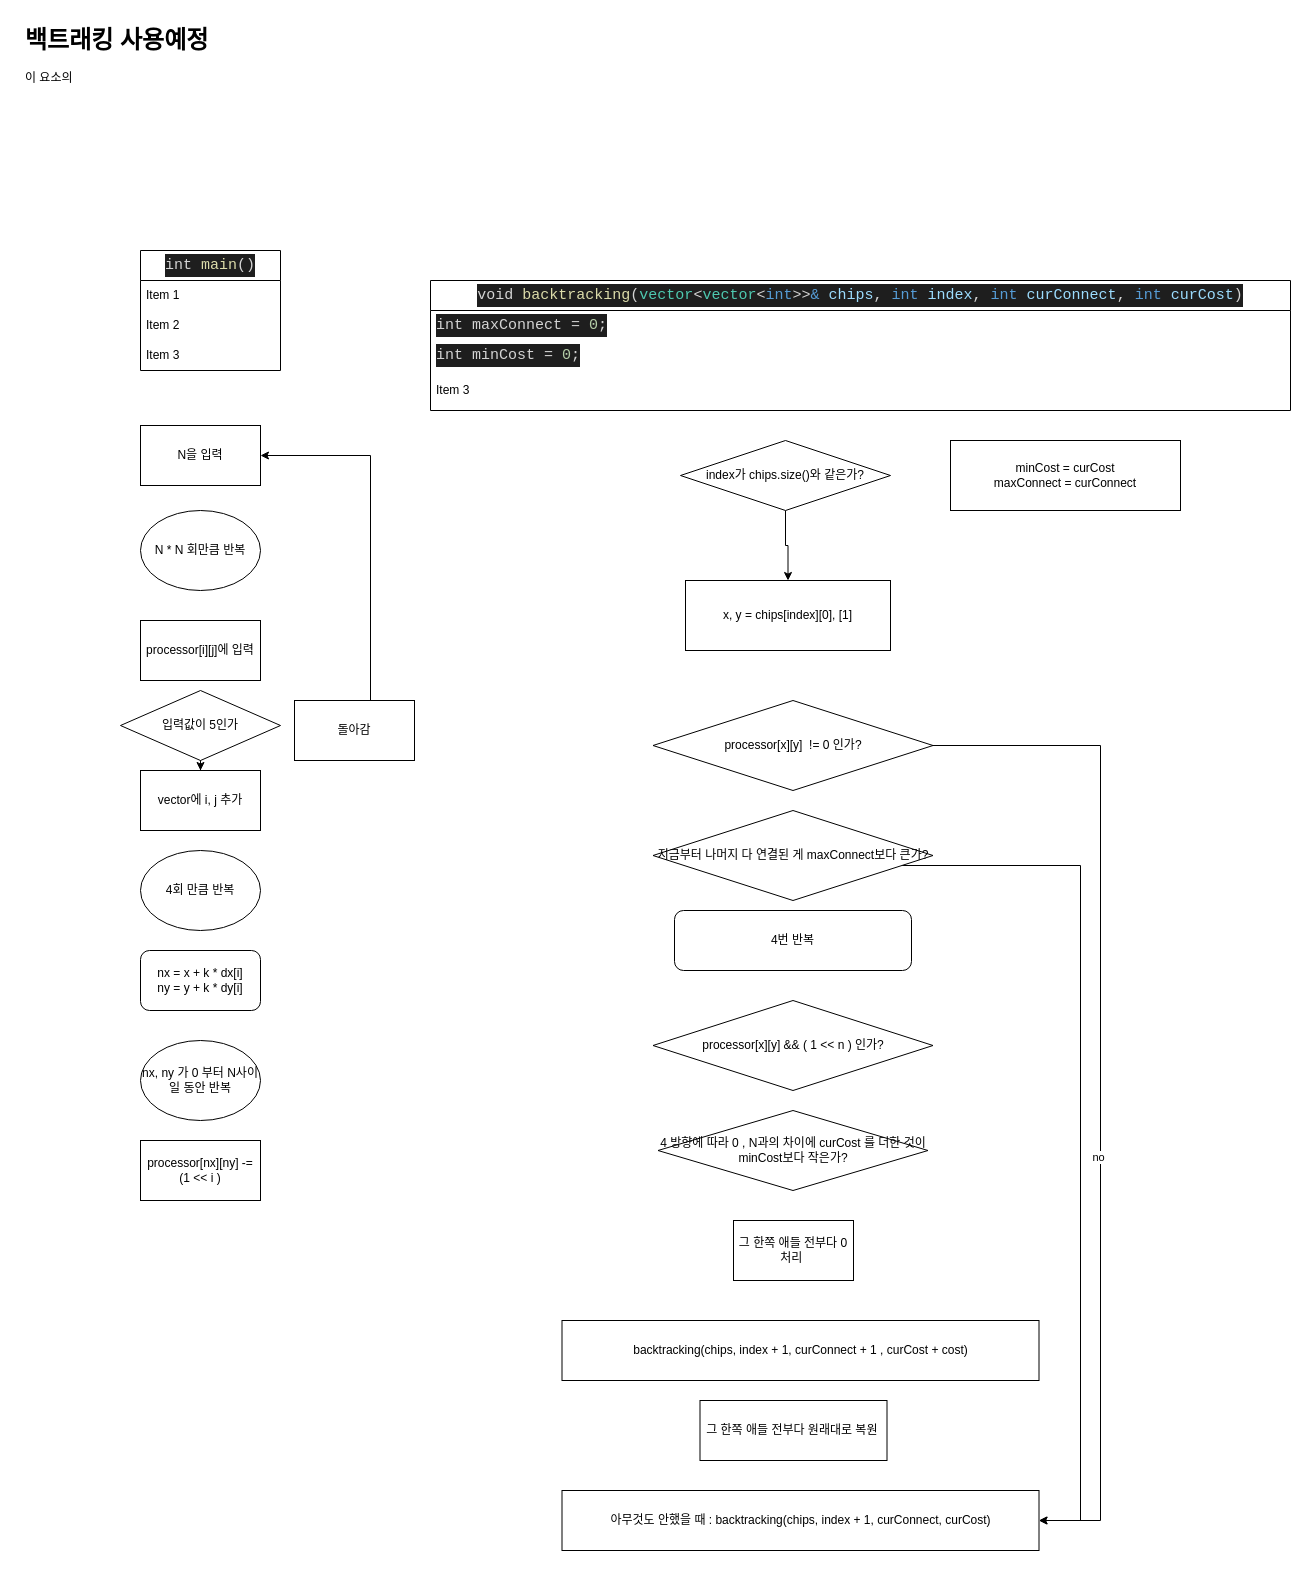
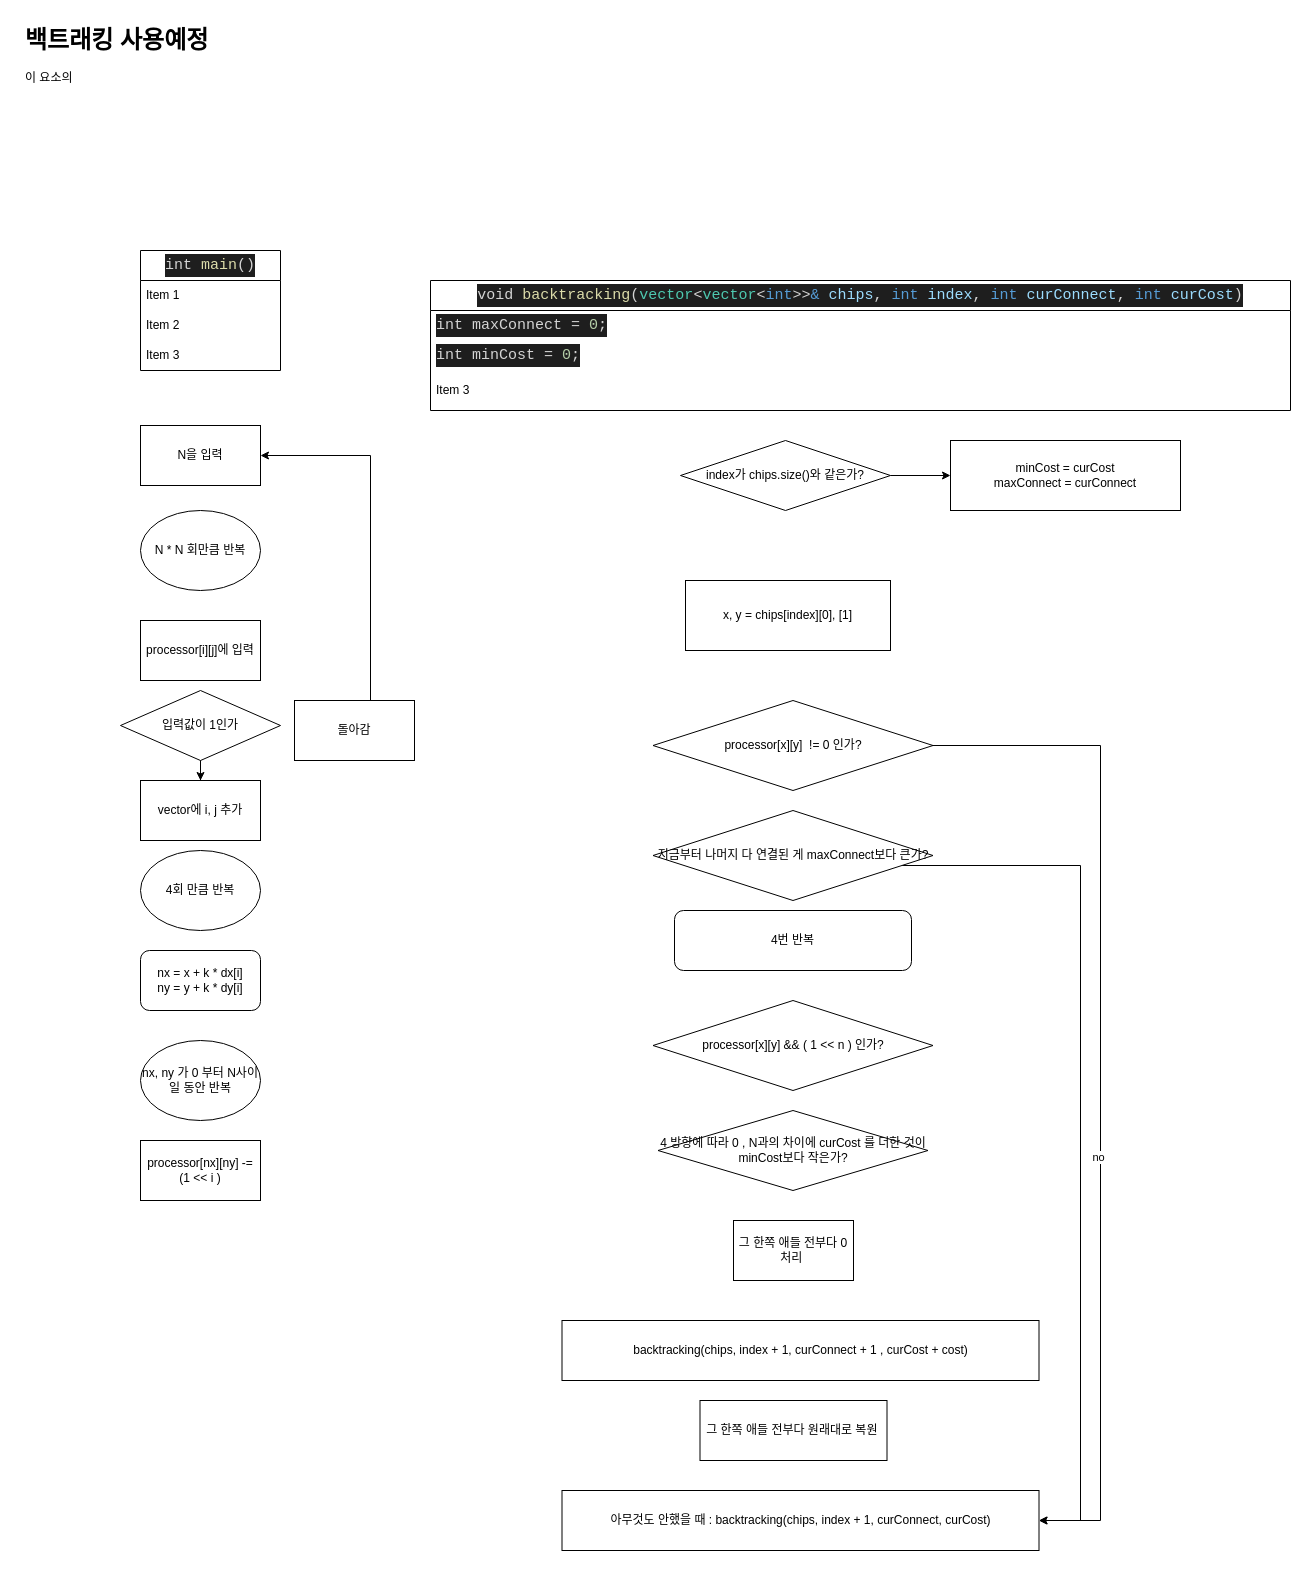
  <mxCell id="0" />
  <mxCell id="1" parent="0" />
  <mxCell id="2" value="&lt;h1&gt;백트래킹 사용예정&lt;/h1&gt;&lt;p&gt;이 요소의&amp;nbsp;&lt;/p&gt;" style="text;html=1;strokeColor=none;fillColor=none;spacing=5;spacingTop=-20;whiteSpace=wrap;overflow=hidden;rounded=0;" vertex="1" parent="1"><mxGeometry x="20" y="20" width="440" height="130" as="geometry" /></mxCell>
  <mxCell id="3" value="&lt;div style=&quot;color: rgb(212, 212, 212); background-color: rgb(30, 30, 30); font-family: Menlo, Monaco, &amp;quot;Courier New&amp;quot;, monospace; font-size: 15px; line-height: 23px;&quot;&gt;int &lt;span style=&quot;color: #dcdcaa;&quot;&gt;main&lt;/span&gt;()&lt;/div&gt;" style="swimlane;fontStyle=0;childLayout=stackLayout;horizontal=1;startSize=30;horizontalStack=0;resizeParent=1;resizeParentMax=0;resizeLast=0;collapsible=1;marginBottom=0;whiteSpace=wrap;html=1;" vertex="1" parent="1"><mxGeometry x="140" y="250" width="140" height="120" as="geometry" /></mxCell>
  <mxCell id="4" value="Item 1" style="text;strokeColor=none;fillColor=none;align=left;verticalAlign=middle;spacingLeft=4;spacingRight=4;overflow=hidden;points=[[0,0.5],[1,0.5]];portConstraint=eastwest;rotatable=0;whiteSpace=wrap;html=1;" vertex="1" parent="3"><mxGeometry y="30" width="140" height="30" as="geometry" /></mxCell>
  <mxCell id="5" value="Item 2" style="text;strokeColor=none;fillColor=none;align=left;verticalAlign=middle;spacingLeft=4;spacingRight=4;overflow=hidden;points=[[0,0.5],[1,0.5]];portConstraint=eastwest;rotatable=0;whiteSpace=wrap;html=1;" vertex="1" parent="3"><mxGeometry y="60" width="140" height="30" as="geometry" /></mxCell>
  <mxCell id="6" value="Item 3" style="text;strokeColor=none;fillColor=none;align=left;verticalAlign=middle;spacingLeft=4;spacingRight=4;overflow=hidden;points=[[0,0.5],[1,0.5]];portConstraint=eastwest;rotatable=0;whiteSpace=wrap;html=1;" vertex="1" parent="3"><mxGeometry y="90" width="140" height="30" as="geometry" /></mxCell>
  <mxCell id="7" value="N을 입력" style="rounded=0;whiteSpace=wrap;html=1;" vertex="1" parent="1"><mxGeometry x="140" y="425" width="120" height="60" as="geometry" /></mxCell>
  <mxCell id="8" value="N * N 회만큼 반복" style="ellipse;whiteSpace=wrap;html=1;" vertex="1" parent="1"><mxGeometry x="140" y="510" width="120" height="80" as="geometry" /></mxCell>
  <mxCell id="9" value="processor[i][j]에 입력" style="rounded=0;whiteSpace=wrap;html=1;" vertex="1" parent="1"><mxGeometry x="140" y="620" width="120" height="60" as="geometry" /></mxCell>
  <mxCell id="10" value="" style="edgeStyle=orthogonalEdgeStyle;rounded=0;orthogonalLoop=1;jettySize=auto;html=1;" edge="1" parent="1" source="11" target="12"><mxGeometry relative="1" as="geometry" /></mxCell>
- <mxCell id="11" value="입력값이 5인가" style="rhombus;whiteSpace=wrap;html=1;" vertex="1" parent="1"><mxGeometry x="120" y="690" width="160" height="70" as="geometry" /></mxCell>
- <mxCell id="12" value="vector에 i, j 추가" style="whiteSpace=wrap;html=1;" vertex="1" parent="1"><mxGeometry x="140" y="770" width="120" height="60" as="geometry" /></mxCell>
+ <mxCell id="11" value="입력값이 1인가" style="rhombus;whiteSpace=wrap;html=1;" vertex="1" parent="1"><mxGeometry x="120" y="690" width="160" height="70" as="geometry" /></mxCell>
+ <mxCell id="12" value="vector에 i, j 추가" style="whiteSpace=wrap;html=1;" vertex="1" parent="1"><mxGeometry x="140" y="780" width="120" height="60" as="geometry" /></mxCell>
  <mxCell id="13" value="4회 만큼 반복" style="ellipse;whiteSpace=wrap;html=1;" vertex="1" parent="1"><mxGeometry x="140" y="850" width="120" height="80" as="geometry" /></mxCell>
  <mxCell id="14" style="edgeStyle=orthogonalEdgeStyle;rounded=0;orthogonalLoop=1;jettySize=auto;html=1;entryX=1;entryY=0.5;entryDx=0;entryDy=0;" edge="1" parent="1" source="15" target="7"><mxGeometry relative="1" as="geometry"><Array as="points"><mxPoint x="370" y="455" /></Array></mxGeometry></mxCell>
  <mxCell id="15" value="돌아감" style="whiteSpace=wrap;html=1;" vertex="1" parent="1"><mxGeometry x="294" y="700" width="120" height="60" as="geometry" /></mxCell>
  <mxCell id="16" value="nx = x + k * dx[i]&lt;br&gt;ny = y + k * dy[i]" style="whiteSpace=wrap;html=1;rounded=1;" vertex="1" parent="1"><mxGeometry x="140" y="950" width="120" height="60" as="geometry" /></mxCell>
  <mxCell id="17" value="nx, ny 가 0 부터 N사이일 동안 반복" style="ellipse;whiteSpace=wrap;html=1;" vertex="1" parent="1"><mxGeometry x="140" y="1040" width="120" height="80" as="geometry" /></mxCell>
  <mxCell id="18" value="processor[nx][ny] -= (1 &amp;lt;&amp;lt; i )" style="whiteSpace=wrap;html=1;" vertex="1" parent="1"><mxGeometry x="140" y="1140" width="120" height="60" as="geometry" /></mxCell>
  <mxCell id="19" value="&lt;div style=&quot;color: rgb(212, 212, 212); background-color: rgb(30, 30, 30); font-family: Menlo, Monaco, &amp;quot;Courier New&amp;quot;, monospace; font-size: 15px; line-height: 23px;&quot;&gt;&lt;div style=&quot;line-height: 23px;&quot;&gt;&lt;div style=&quot;line-height: 23px;&quot;&gt;void&amp;nbsp;&lt;span style=&quot;color: #dcdcaa;&quot;&gt;backtracking&lt;/span&gt;(&lt;span style=&quot;color: #4ec9b0;&quot;&gt;vector&lt;/span&gt;&amp;lt;&lt;span style=&quot;color: #4ec9b0;&quot;&gt;vector&lt;/span&gt;&amp;lt;&lt;span style=&quot;color: #569cd6;&quot;&gt;int&lt;/span&gt;&amp;gt;&amp;gt;&lt;span style=&quot;color: #569cd6;&quot;&gt;&amp;amp;&lt;/span&gt; &lt;span style=&quot;color: #9cdcfe;&quot;&gt;chips&lt;/span&gt;, &lt;span style=&quot;color: #569cd6;&quot;&gt;int&lt;/span&gt; &lt;span style=&quot;color: #9cdcfe;&quot;&gt;index&lt;/span&gt;, &lt;span style=&quot;color: #569cd6;&quot;&gt;int&lt;/span&gt; &lt;span style=&quot;color: #9cdcfe;&quot;&gt;curConnect&lt;/span&gt;, &lt;span style=&quot;color: #569cd6;&quot;&gt;int&lt;/span&gt; &lt;span style=&quot;color: #9cdcfe;&quot;&gt;curCost&lt;/span&gt;)&lt;/div&gt;&lt;/div&gt;&lt;/div&gt;" style="swimlane;fontStyle=0;childLayout=stackLayout;horizontal=1;startSize=30;horizontalStack=0;resizeParent=1;resizeParentMax=0;resizeLast=0;collapsible=1;marginBottom=0;whiteSpace=wrap;html=1;" vertex="1" parent="1"><mxGeometry x="430" y="280" width="860" height="130" as="geometry" /></mxCell>
  <mxCell id="20" value="&lt;div style=&quot;color: rgb(212, 212, 212); background-color: rgb(30, 30, 30); font-family: Menlo, Monaco, &amp;quot;Courier New&amp;quot;, monospace; font-size: 15px; line-height: 23px;&quot;&gt;int maxConnect = &lt;span style=&quot;color: #b5cea8;&quot;&gt;0&lt;/span&gt;;&lt;/div&gt;" style="text;strokeColor=none;fillColor=none;align=left;verticalAlign=middle;spacingLeft=4;spacingRight=4;overflow=hidden;points=[[0,0.5],[1,0.5]];portConstraint=eastwest;rotatable=0;whiteSpace=wrap;html=1;" vertex="1" parent="19"><mxGeometry y="30" width="860" height="30" as="geometry" /></mxCell>
  <mxCell id="21" value="&lt;div style=&quot;color: rgb(212, 212, 212); background-color: rgb(30, 30, 30); font-family: Menlo, Monaco, &amp;quot;Courier New&amp;quot;, monospace; font-size: 15px; line-height: 23px;&quot;&gt;int minCost = &lt;span style=&quot;color: #b5cea8;&quot;&gt;0&lt;/span&gt;;   &lt;/div&gt;" style="text;strokeColor=none;fillColor=none;align=left;verticalAlign=middle;spacingLeft=4;spacingRight=4;overflow=hidden;points=[[0,0.5],[1,0.5]];portConstraint=eastwest;rotatable=0;whiteSpace=wrap;html=1;" vertex="1" parent="19"><mxGeometry y="60" width="860" height="30" as="geometry" /></mxCell>
  <mxCell id="22" value="Item 3" style="text;strokeColor=none;fillColor=none;align=left;verticalAlign=middle;spacingLeft=4;spacingRight=4;overflow=hidden;points=[[0,0.5],[1,0.5]];portConstraint=eastwest;rotatable=0;whiteSpace=wrap;html=1;" vertex="1" parent="19"><mxGeometry y="90" width="860" height="40" as="geometry" /></mxCell>
- <mxCell id="23" value="" style="edgeStyle=orthogonalEdgeStyle;rounded=0;orthogonalLoop=1;jettySize=auto;html=1;" edge="1" parent="1" source="24" target="26"><mxGeometry relative="1" as="geometry" /></mxCell>
+ <mxCell id="23" value="" style="edgeStyle=orthogonalEdgeStyle;rounded=0;orthogonalLoop=1;jettySize=auto;html=1;" edge="1" parent="1" source="24" target="25"><mxGeometry relative="1" as="geometry" /></mxCell>
  <mxCell id="24" value="index가 chips.size()와 같은가?" style="rounded=0;whiteSpace=wrap;html=1;shape=rhombus;perimeter=rhombusPerimeter;" vertex="1" parent="1"><mxGeometry x="680" y="440" width="210" height="70" as="geometry" /></mxCell>
  <mxCell id="25" value="minCost = curCost&lt;br&gt;maxConnect = curConnect" style="rounded=0;whiteSpace=wrap;html=1;" vertex="1" parent="1"><mxGeometry x="950" y="440" width="230" height="70" as="geometry" /></mxCell>
  <mxCell id="26" value="x, y = chips[index][0], [1]" style="whiteSpace=wrap;html=1;rounded=0;" vertex="1" parent="1"><mxGeometry x="685" y="580" width="205" height="70" as="geometry" /></mxCell>
  <mxCell id="27" style="edgeStyle=orthogonalEdgeStyle;rounded=0;orthogonalLoop=1;jettySize=auto;html=1;entryX=1;entryY=0.5;entryDx=0;entryDy=0;" edge="1" parent="1" source="28" target="29"><mxGeometry relative="1" as="geometry"><Array as="points"><mxPoint x="1080" y="865" /><mxPoint x="1080" y="1520" /><mxPoint x="1039" y="1520" /></Array></mxGeometry></mxCell>
  <mxCell id="28" value="지금부터 나머지 다 연결된 게 maxConnect보다 큰가?" style="rhombus;whiteSpace=wrap;html=1;" vertex="1" parent="1"><mxGeometry x="652.5" y="810" width="280" height="90" as="geometry" /></mxCell>
  <mxCell id="29" value="아무것도 안했을 때 : backtracking(chips, index + 1, curConnect, curCost)" style="rounded=0;whiteSpace=wrap;html=1;" vertex="1" parent="1"><mxGeometry x="561.5" y="1490" width="477" height="60" as="geometry" /></mxCell>
  <mxCell id="30" value="backtracking(chips, index + 1, curConnect + 1 , curCost + cost)" style="rounded=0;whiteSpace=wrap;html=1;" vertex="1" parent="1"><mxGeometry x="561.5" y="1320" width="477" height="60" as="geometry" /></mxCell>
  <mxCell id="31" value="4번 반복" style="rounded=1;whiteSpace=wrap;html=1;" vertex="1" parent="1"><mxGeometry x="674" y="910" width="237" height="60" as="geometry" /></mxCell>
  <mxCell id="32" style="edgeStyle=orthogonalEdgeStyle;rounded=0;orthogonalLoop=1;jettySize=auto;html=1;entryX=1;entryY=0.5;entryDx=0;entryDy=0;" edge="1" parent="1" source="34" target="29"><mxGeometry relative="1" as="geometry"><Array as="points"><mxPoint x="1100" y="745" /><mxPoint x="1100" y="1520" /><mxPoint x="1039" y="1520" /></Array></mxGeometry></mxCell>
  <mxCell id="33" value="no" style="edgeLabel;html=1;align=center;verticalAlign=middle;resizable=0;points=[];" vertex="1" connectable="0" parent="32"><mxGeometry x="0.154" y="-3" relative="1" as="geometry"><mxPoint as="offset" /></mxGeometry></mxCell>
  <mxCell id="34" value="processor[x][y]&amp;nbsp; != 0 인가?" style="rhombus;whiteSpace=wrap;html=1;" vertex="1" parent="1"><mxGeometry x="652.5" y="700" width="280" height="90" as="geometry" /></mxCell>
  <mxCell id="35" value="processor[x][y] &amp;amp;&amp;amp; ( 1 &amp;lt;&amp;lt; n ) 인가?" style="rhombus;whiteSpace=wrap;html=1;" vertex="1" parent="1"><mxGeometry x="652.5" y="1000" width="280" height="90" as="geometry" /></mxCell>
  <mxCell id="36" value="4 방향에 따라 0 , N과의 차이에 curCost 를 더한 것이 minCost보다 작은가?" style="whiteSpace=wrap;html=1;shape=rhombus;perimeter=rhombusPerimeter;" vertex="1" parent="1"><mxGeometry x="657.5" y="1110" width="270" height="80" as="geometry" /></mxCell>
  <mxCell id="37" value="그 한쪽 애들 전부다 0 처리&amp;nbsp;" style="rounded=0;whiteSpace=wrap;html=1;" vertex="1" parent="1"><mxGeometry x="733" y="1220" width="120" height="60" as="geometry" /></mxCell>
  <mxCell id="38" value="그 한쪽 애들 전부다 원래대로 복원&amp;nbsp;" style="rounded=0;whiteSpace=wrap;html=1;" vertex="1" parent="1"><mxGeometry x="699.5" y="1400" width="187" height="60" as="geometry" /></mxCell>
